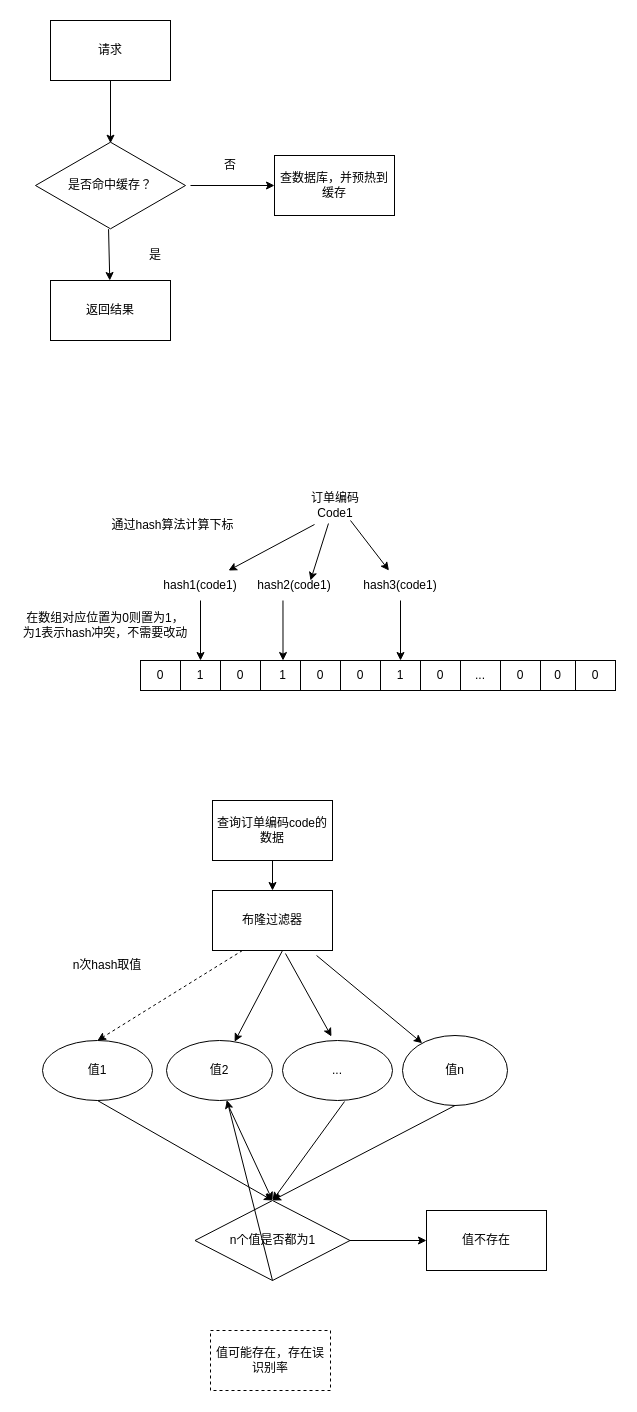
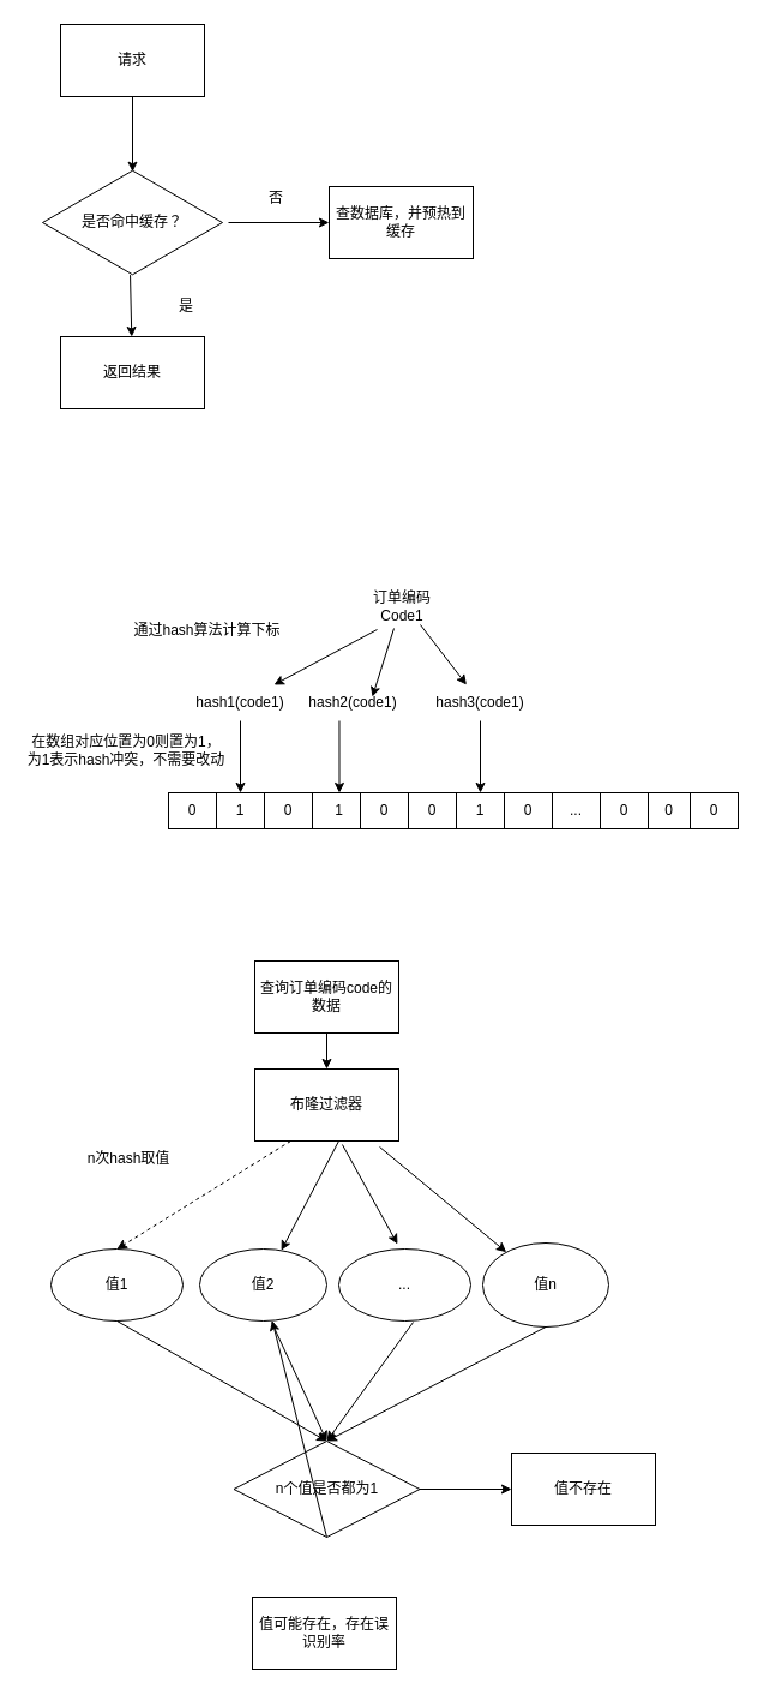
  <mxCell id="0" />
  <mxCell id="1" parent="0" />
  <mxCell id="2" value="" style="endArrow=classic;html=1;rounded=0;exitX=0.383;exitY=1.1;exitDx=0;exitDy=0;exitPerimeter=0;" edge="1" parent="1" source="24"><mxGeometry width="50" height="50" relative="1" as="geometry"><mxPoint x="330" y="530" as="sourcePoint" /><mxPoint x="310" y="580" as="targetPoint" /></mxGeometry></mxCell>
  <mxCell id="3" value="请求" style="rounded=0;whiteSpace=wrap;html=1;" parent="1" vertex="1"><mxGeometry x="50" y="20" width="120" height="60" as="geometry" /></mxCell>
  <mxCell id="4" value="是否命中缓存？" style="html=1;whiteSpace=wrap;aspect=fixed;shape=isoRectangle;" parent="1" vertex="1"><mxGeometry x="35" y="140" width="150" height="90" as="geometry" /></mxCell>
  <mxCell id="5" value="返回结果" style="rounded=0;whiteSpace=wrap;html=1;" parent="1" vertex="1"><mxGeometry x="50" y="280" width="120" height="60" as="geometry" /></mxCell>
  <mxCell id="6" value="是" style="text;html=1;strokeColor=none;fillColor=none;align=center;verticalAlign=middle;whiteSpace=wrap;rounded=0;" parent="1" vertex="1"><mxGeometry x="125" y="240" width="60" height="30" as="geometry" /></mxCell>
  <mxCell id="7" value="" style="endArrow=classic;html=1;rounded=0;exitX=0.5;exitY=1;exitDx=0;exitDy=0;entryX=0.5;entryY=0.03;entryDx=0;entryDy=0;entryPerimeter=0;" parent="1" source="3" target="4" edge="1"><mxGeometry width="50" height="50" relative="1" as="geometry"><mxPoint x="270" y="110" as="sourcePoint" /><mxPoint x="320" y="60" as="targetPoint" /></mxGeometry></mxCell>
  <mxCell id="8" value="" style="endArrow=classic;html=1;rounded=0;exitX=0.487;exitY=0.985;exitDx=0;exitDy=0;exitPerimeter=0;" parent="1" source="4" target="5" edge="1"><mxGeometry width="50" height="50" relative="1" as="geometry"><mxPoint x="270" y="260" as="sourcePoint" /><mxPoint x="320" y="210" as="targetPoint" /></mxGeometry></mxCell>
  <mxCell id="9" value="查数据库，并预热到缓存" style="rounded=0;whiteSpace=wrap;html=1;" parent="1" vertex="1"><mxGeometry x="274" y="155" width="120" height="60" as="geometry" /></mxCell>
  <mxCell id="10" value="" style="endArrow=classic;html=1;rounded=0;entryX=0;entryY=0.5;entryDx=0;entryDy=0;" parent="1" target="9" edge="1"><mxGeometry width="50" height="50" relative="1" as="geometry"><mxPoint x="190" y="185" as="sourcePoint" /><mxPoint x="300" y="110" as="targetPoint" /></mxGeometry></mxCell>
  <mxCell id="11" value="否" style="text;html=1;strokeColor=none;fillColor=none;align=center;verticalAlign=middle;whiteSpace=wrap;rounded=0;" parent="1" vertex="1"><mxGeometry x="200" y="150" width="60" height="30" as="geometry" /></mxCell>
  <mxCell id="12" value="0" style="rounded=0;whiteSpace=wrap;html=1;" vertex="1" parent="1"><mxGeometry x="140" y="660" width="40" height="30" as="geometry" /></mxCell>
  <mxCell id="13" value="1" style="rounded=0;whiteSpace=wrap;html=1;" vertex="1" parent="1"><mxGeometry x="180" y="660" width="40" height="30" as="geometry" /></mxCell>
  <mxCell id="14" value="0" style="rounded=0;whiteSpace=wrap;html=1;" vertex="1" parent="1"><mxGeometry x="220" y="660" width="40" height="30" as="geometry" /></mxCell>
  <mxCell id="15" value="1" style="rounded=0;whiteSpace=wrap;html=1;" vertex="1" parent="1"><mxGeometry x="260" y="660" width="45" height="30" as="geometry" /></mxCell>
  <mxCell id="16" value="0" style="rounded=0;whiteSpace=wrap;html=1;" vertex="1" parent="1"><mxGeometry x="300" y="660" width="40" height="30" as="geometry" /></mxCell>
  <mxCell id="17" value="0" style="rounded=0;whiteSpace=wrap;html=1;" vertex="1" parent="1"><mxGeometry x="340" y="660" width="40" height="30" as="geometry" /></mxCell>
  <mxCell id="18" value="1" style="rounded=0;whiteSpace=wrap;html=1;" vertex="1" parent="1"><mxGeometry x="380" y="660" width="40" height="30" as="geometry" /></mxCell>
  <mxCell id="19" value="0" style="rounded=0;whiteSpace=wrap;html=1;" vertex="1" parent="1"><mxGeometry x="420" y="660" width="40" height="30" as="geometry" /></mxCell>
  <mxCell id="20" value="..." style="rounded=0;whiteSpace=wrap;html=1;" vertex="1" parent="1"><mxGeometry x="460" y="660" width="40" height="30" as="geometry" /></mxCell>
  <mxCell id="21" value="0" style="rounded=0;whiteSpace=wrap;html=1;" vertex="1" parent="1"><mxGeometry x="500" y="660" width="40" height="30" as="geometry" /></mxCell>
  <mxCell id="22" value="0" style="rounded=0;whiteSpace=wrap;html=1;" vertex="1" parent="1"><mxGeometry x="540" y="660" width="35" height="30" as="geometry" /></mxCell>
  <mxCell id="23" value="0" style="rounded=0;whiteSpace=wrap;html=1;" vertex="1" parent="1"><mxGeometry x="575" y="660" width="40" height="30" as="geometry" /></mxCell>
  <mxCell id="24" value="订单编码Code1" style="text;html=1;strokeColor=none;fillColor=none;align=center;verticalAlign=middle;whiteSpace=wrap;rounded=0;" vertex="1" parent="1"><mxGeometry x="305" y="490" width="60" height="30" as="geometry" /></mxCell>
  <mxCell id="25" value="hash1(code1)" style="text;html=1;strokeColor=none;fillColor=none;align=center;verticalAlign=middle;whiteSpace=wrap;rounded=0;" vertex="1" parent="1"><mxGeometry x="170" y="570" width="60" height="30" as="geometry" /></mxCell>
  <mxCell id="26" value="hash3(code1)" style="text;html=1;strokeColor=none;fillColor=none;align=center;verticalAlign=middle;whiteSpace=wrap;rounded=0;" vertex="1" parent="1"><mxGeometry x="370" y="570" width="60" height="30" as="geometry" /></mxCell>
  <mxCell id="27" value="" style="endArrow=classic;html=1;rounded=0;exitX=0.15;exitY=1.133;exitDx=0;exitDy=0;exitPerimeter=0;" edge="1" parent="1" source="24" target="25"><mxGeometry width="50" height="50" relative="1" as="geometry"><mxPoint x="440" y="560" as="sourcePoint" /><mxPoint x="490" y="510" as="targetPoint" /></mxGeometry></mxCell>
  <mxCell id="28" value="hash2(code1)" style="text;html=1;strokeColor=none;fillColor=none;align=center;verticalAlign=middle;whiteSpace=wrap;rounded=0;" vertex="1" parent="1"><mxGeometry x="264" y="570" width="60" height="30" as="geometry" /></mxCell>
  <mxCell id="29" value="" style="endArrow=classic;html=1;rounded=0;exitX=0.75;exitY=1;exitDx=0;exitDy=0;" edge="1" parent="1" source="24" target="26"><mxGeometry width="50" height="50" relative="1" as="geometry"><mxPoint x="430" y="510" as="sourcePoint" /><mxPoint x="480" y="460" as="targetPoint" /></mxGeometry></mxCell>
  <mxCell id="30" value="" style="endArrow=classic;html=1;rounded=0;exitX=0.5;exitY=1;exitDx=0;exitDy=0;" edge="1" parent="1" source="25" target="13"><mxGeometry width="50" height="50" relative="1" as="geometry"><mxPoint x="200" y="610" as="sourcePoint" /><mxPoint x="270" y="600" as="targetPoint" /></mxGeometry></mxCell>
  <mxCell id="31" value="" style="endArrow=classic;html=1;rounded=0;exitX=0.308;exitY=1;exitDx=0;exitDy=0;entryX=0.5;entryY=0;entryDx=0;entryDy=0;exitPerimeter=0;" edge="1" parent="1" source="28" target="15"><mxGeometry width="50" height="50" relative="1" as="geometry"><mxPoint x="120" y="860" as="sourcePoint" /><mxPoint x="170" y="810" as="targetPoint" /></mxGeometry></mxCell>
  <mxCell id="32" value="" style="endArrow=classic;html=1;rounded=0;exitX=0.5;exitY=1;exitDx=0;exitDy=0;" edge="1" parent="1" source="26" target="18"><mxGeometry width="50" height="50" relative="1" as="geometry"><mxPoint x="480" y="630" as="sourcePoint" /><mxPoint x="530" y="580" as="targetPoint" /></mxGeometry></mxCell>
  <mxCell id="33" value="通过hash算法计算下标" style="text;html=1;strokeColor=none;fillColor=none;align=center;verticalAlign=middle;whiteSpace=wrap;rounded=0;" vertex="1" parent="1"><mxGeometry x="110" y="510" width="125" height="30" as="geometry" /></mxCell>
  <mxCell id="34" value="在数组对应位置为0则置为1，为1表示hash冲突，不需要改动" style="text;html=1;strokeColor=none;fillColor=none;align=center;verticalAlign=middle;whiteSpace=wrap;rounded=0;" vertex="1" parent="1"><mxGeometry x="20" y="610" width="170" height="30" as="geometry" /></mxCell>
  <mxCell id="35" value="查询订单编码code的数据" style="rounded=0;whiteSpace=wrap;html=1;" vertex="1" parent="1"><mxGeometry x="212" y="800" width="120" height="60" as="geometry" /></mxCell>
  <mxCell id="36" value="布隆过滤器" style="rounded=0;whiteSpace=wrap;html=1;" vertex="1" parent="1"><mxGeometry x="212" y="890" width="120" height="60" as="geometry" /></mxCell>
  <mxCell id="37" value="值1" style="ellipse;whiteSpace=wrap;html=1;" vertex="1" parent="1"><mxGeometry x="42" y="1040" width="110" height="60" as="geometry" /></mxCell>
  <mxCell id="38" value="值2" style="ellipse;whiteSpace=wrap;html=1;" vertex="1" parent="1"><mxGeometry x="166" y="1040" width="106" height="60" as="geometry" /></mxCell>
  <mxCell id="39" value="..." style="ellipse;whiteSpace=wrap;html=1;" vertex="1" parent="1"><mxGeometry x="282" y="1040" width="110" height="60" as="geometry" /></mxCell>
  <mxCell id="40" value="值n" style="ellipse;whiteSpace=wrap;html=1;" vertex="1" parent="1"><mxGeometry x="402" y="1035" width="105" height="70" as="geometry" /></mxCell>
  <mxCell id="41" value="" style="endArrow=classic;html=1;rounded=0;exitX=0.5;exitY=1;exitDx=0;exitDy=0;entryX=0.5;entryY=0;entryDx=0;entryDy=0;" edge="1" parent="1" source="35" target="36"><mxGeometry width="50" height="50" relative="1" as="geometry"><mxPoint x="402" y="940" as="sourcePoint" /><mxPoint x="452" y="890" as="targetPoint" /></mxGeometry></mxCell>
  <mxCell id="42" value="" style="endArrow=classic;html=1;rounded=0;exitX=0.25;exitY=1;exitDx=0;exitDy=0;entryX=0.5;entryY=0;entryDx=0;entryDy=0;dashed=1;" edge="1" parent="1" source="36" target="37"><mxGeometry width="50" height="50" relative="1" as="geometry"><mxPoint x="422" y="970" as="sourcePoint" /><mxPoint x="472" y="920" as="targetPoint" /></mxGeometry></mxCell>
  <mxCell id="43" value="" style="endArrow=classic;html=1;rounded=0;" edge="1" parent="1" target="38"><mxGeometry width="50" height="50" relative="1" as="geometry"><mxPoint x="282" y="950" as="sourcePoint" /><mxPoint x="332" y="900" as="targetPoint" /></mxGeometry></mxCell>
  <mxCell id="44" value="" style="endArrow=classic;html=1;rounded=0;exitX=0.608;exitY=1.05;exitDx=0;exitDy=0;exitPerimeter=0;entryX=0.445;entryY=-0.067;entryDx=0;entryDy=0;entryPerimeter=0;" edge="1" parent="1" source="36" target="39"><mxGeometry width="50" height="50" relative="1" as="geometry"><mxPoint x="392" y="1000" as="sourcePoint" /><mxPoint x="442" y="950" as="targetPoint" /></mxGeometry></mxCell>
  <mxCell id="45" value="" style="endArrow=classic;html=1;rounded=0;exitX=0.867;exitY=1.083;exitDx=0;exitDy=0;exitPerimeter=0;" edge="1" parent="1" source="36" target="40"><mxGeometry width="50" height="50" relative="1" as="geometry"><mxPoint x="442" y="1000" as="sourcePoint" /><mxPoint x="492" y="950" as="targetPoint" /></mxGeometry></mxCell>
  <mxCell id="46" value="n次hash取值" style="text;html=1;strokeColor=none;fillColor=none;align=center;verticalAlign=middle;whiteSpace=wrap;rounded=0;" vertex="1" parent="1"><mxGeometry x="62" y="950" width="90" height="30" as="geometry" /></mxCell>
  <mxCell id="47" value="n个值是否都为1" style="rhombus;whiteSpace=wrap;html=1;" vertex="1" parent="1"><mxGeometry x="194.5" y="1200" width="155" height="80" as="geometry" /></mxCell>
  <mxCell id="48" value="" style="endArrow=classic;html=1;rounded=0;exitX=0.5;exitY=1;exitDx=0;exitDy=0;entryX=0.5;entryY=0;entryDx=0;entryDy=0;" edge="1" parent="1" source="37" target="47"><mxGeometry width="50" height="50" relative="1" as="geometry"><mxPoint x="92" y="1180" as="sourcePoint" /><mxPoint x="142" y="1130" as="targetPoint" /></mxGeometry></mxCell>
  <mxCell id="49" value="" style="endArrow=classic;html=1;rounded=0;exitX=0.566;exitY=1.017;exitDx=0;exitDy=0;exitPerimeter=0;" edge="1" parent="1" source="38"><mxGeometry width="50" height="50" relative="1" as="geometry"><mxPoint x="352" y="1190" as="sourcePoint" /><mxPoint x="272" y="1200" as="targetPoint" /></mxGeometry></mxCell>
  <mxCell id="50" value="" style="endArrow=classic;html=1;rounded=0;exitX=0.564;exitY=1.017;exitDx=0;exitDy=0;exitPerimeter=0;" edge="1" parent="1" source="39"><mxGeometry width="50" height="50" relative="1" as="geometry"><mxPoint x="432" y="1230" as="sourcePoint" /><mxPoint x="272" y="1200" as="targetPoint" /></mxGeometry></mxCell>
  <mxCell id="51" value="" style="endArrow=classic;html=1;rounded=0;exitX=0.5;exitY=1;exitDx=0;exitDy=0;entryX=0.5;entryY=0;entryDx=0;entryDy=0;" edge="1" parent="1" source="40" target="47"><mxGeometry width="50" height="50" relative="1" as="geometry"><mxPoint x="522" y="1230" as="sourcePoint" /><mxPoint x="572" y="1180" as="targetPoint" /></mxGeometry></mxCell>
- <mxCell id="52" value="值可能存在，存在误识别率" style="rounded=0;whiteSpace=wrap;html=1;dashed=1;" vertex="1" parent="1"><mxGeometry x="210" y="1330" width="120" height="60" as="geometry" /></mxCell>
+ <mxCell id="52" value="值可能存在，存在误识别率" style="rounded=0;whiteSpace=wrap;html=1;" vertex="1" parent="1"><mxGeometry x="210" y="1330" width="120" height="60" as="geometry" /></mxCell>
  <mxCell id="53" value="值不存在" style="rounded=0;whiteSpace=wrap;html=1;" vertex="1" parent="1"><mxGeometry x="426" y="1210" width="120" height="60" as="geometry" /></mxCell>
  <mxCell id="54" value="" style="endArrow=classic;html=1;rounded=0;exitX=1;exitY=0.5;exitDx=0;exitDy=0;entryX=0;entryY=0.5;entryDx=0;entryDy=0;" edge="1" parent="1" source="47" target="53"><mxGeometry width="50" height="50" relative="1" as="geometry"><mxPoint x="402" y="1240" as="sourcePoint" /><mxPoint x="452" y="1190" as="targetPoint" /></mxGeometry></mxCell>
  <mxCell id="55" value="" style="endArrow=classic;html=1;rounded=0;exitX=0.5;exitY=1;exitDx=0;exitDy=0;" edge="1" parent="1" source="47" target="38"><mxGeometry width="50" height="50" relative="1" as="geometry"><mxPoint x="352" y="1370" as="sourcePoint" /><mxPoint x="402" y="1320" as="targetPoint" /></mxGeometry></mxCell>
